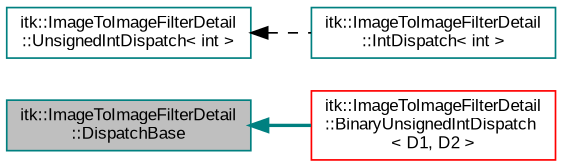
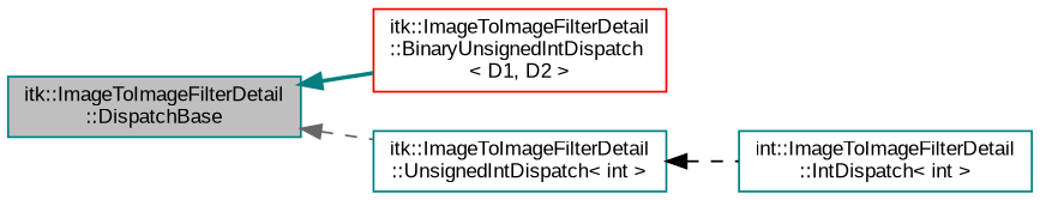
  digraph {
    fontname="Liberation Sans"
    rankdir=LR
    node [color=teal fillcolor=white fontname="Liberation Sans" fontsize=10 shape=record style=filled]
    edge [dir=back fontname="Liberation Sans" fontsize=10 labelfontname=Helvetica labelfontsize=10 style=dashed]
    n1 [fillcolor=grey75 fontcolor=black height=0.2 label="itk::ImageToImageFilterDetail\l::DispatchBase" width=0.4]
    n2 [color=red height=0.2 label="itk::ImageToImageFilterDetail\l::BinaryUnsignedIntDispatch\l\< D1, D2 \>" width=0.4]
    n3 [height=0.2 label="itk::ImageToImageFilterDetail\l::UnsignedIntDispatch\< int \>" width=0.4]
-   n4 [height=0.2 label="itk::ImageToImageFilterDetail\l::IntDispatch\< int \>" width=0.4]
+   n4 [height=0.2 label="int::ImageToImageFilterDetail\l::IntDispatch\< int \>" width=0.4]
    n1 -> n2 [color=teal style=bold]
+   n1 -> n3 [color=gray40]
    n3 -> n4 [color=black]
  }
